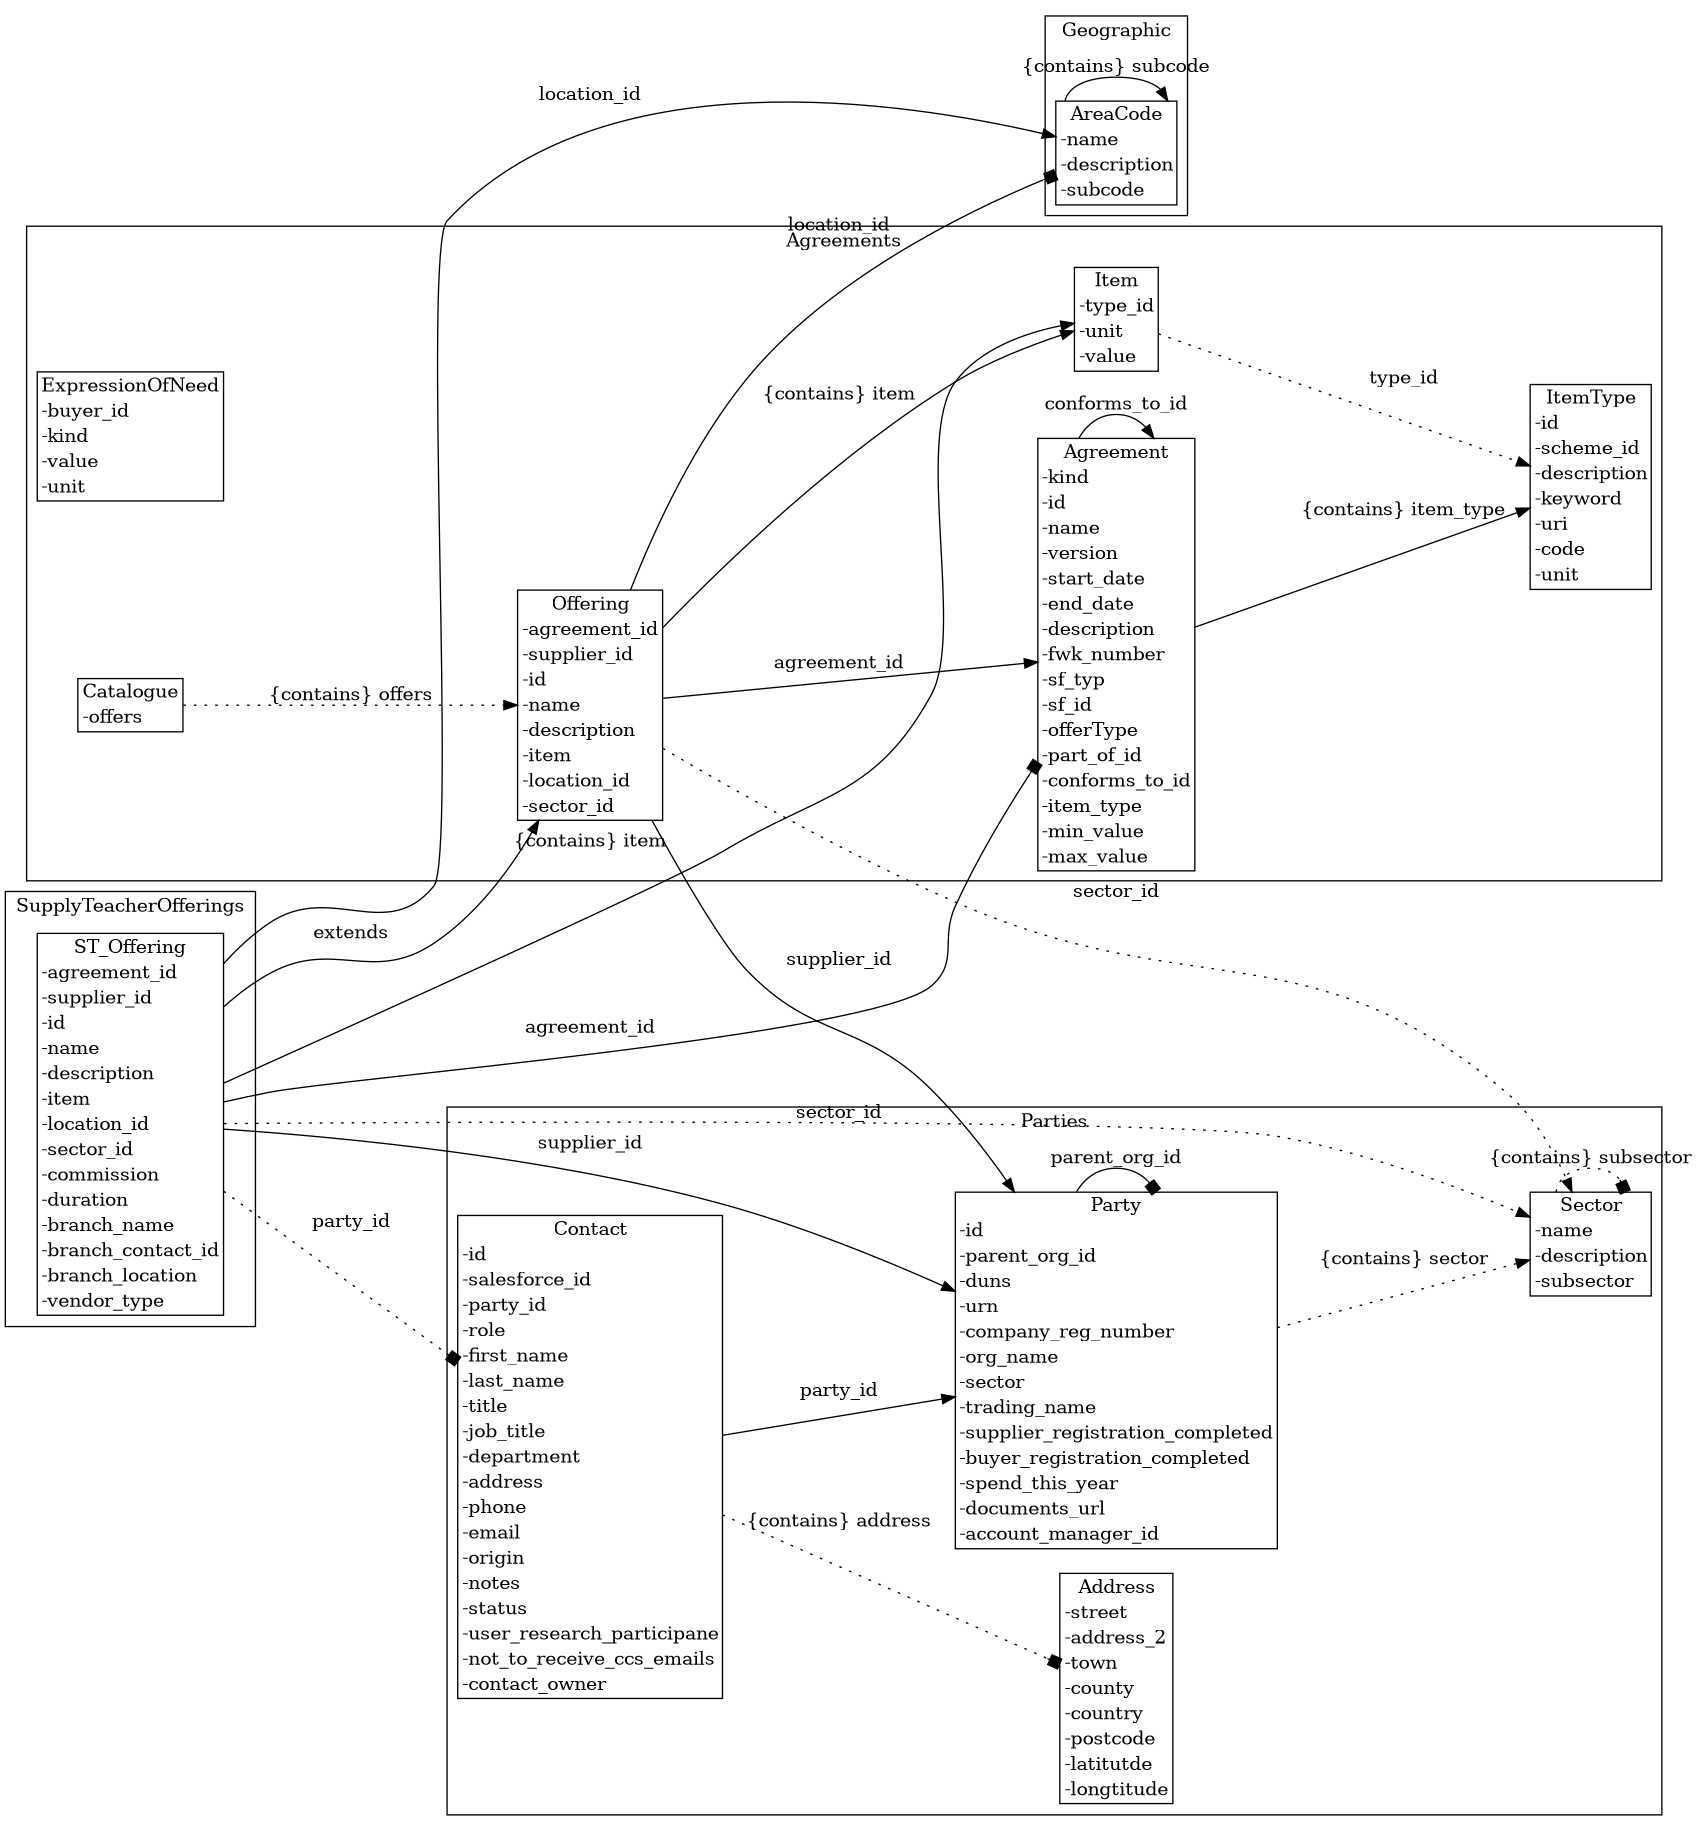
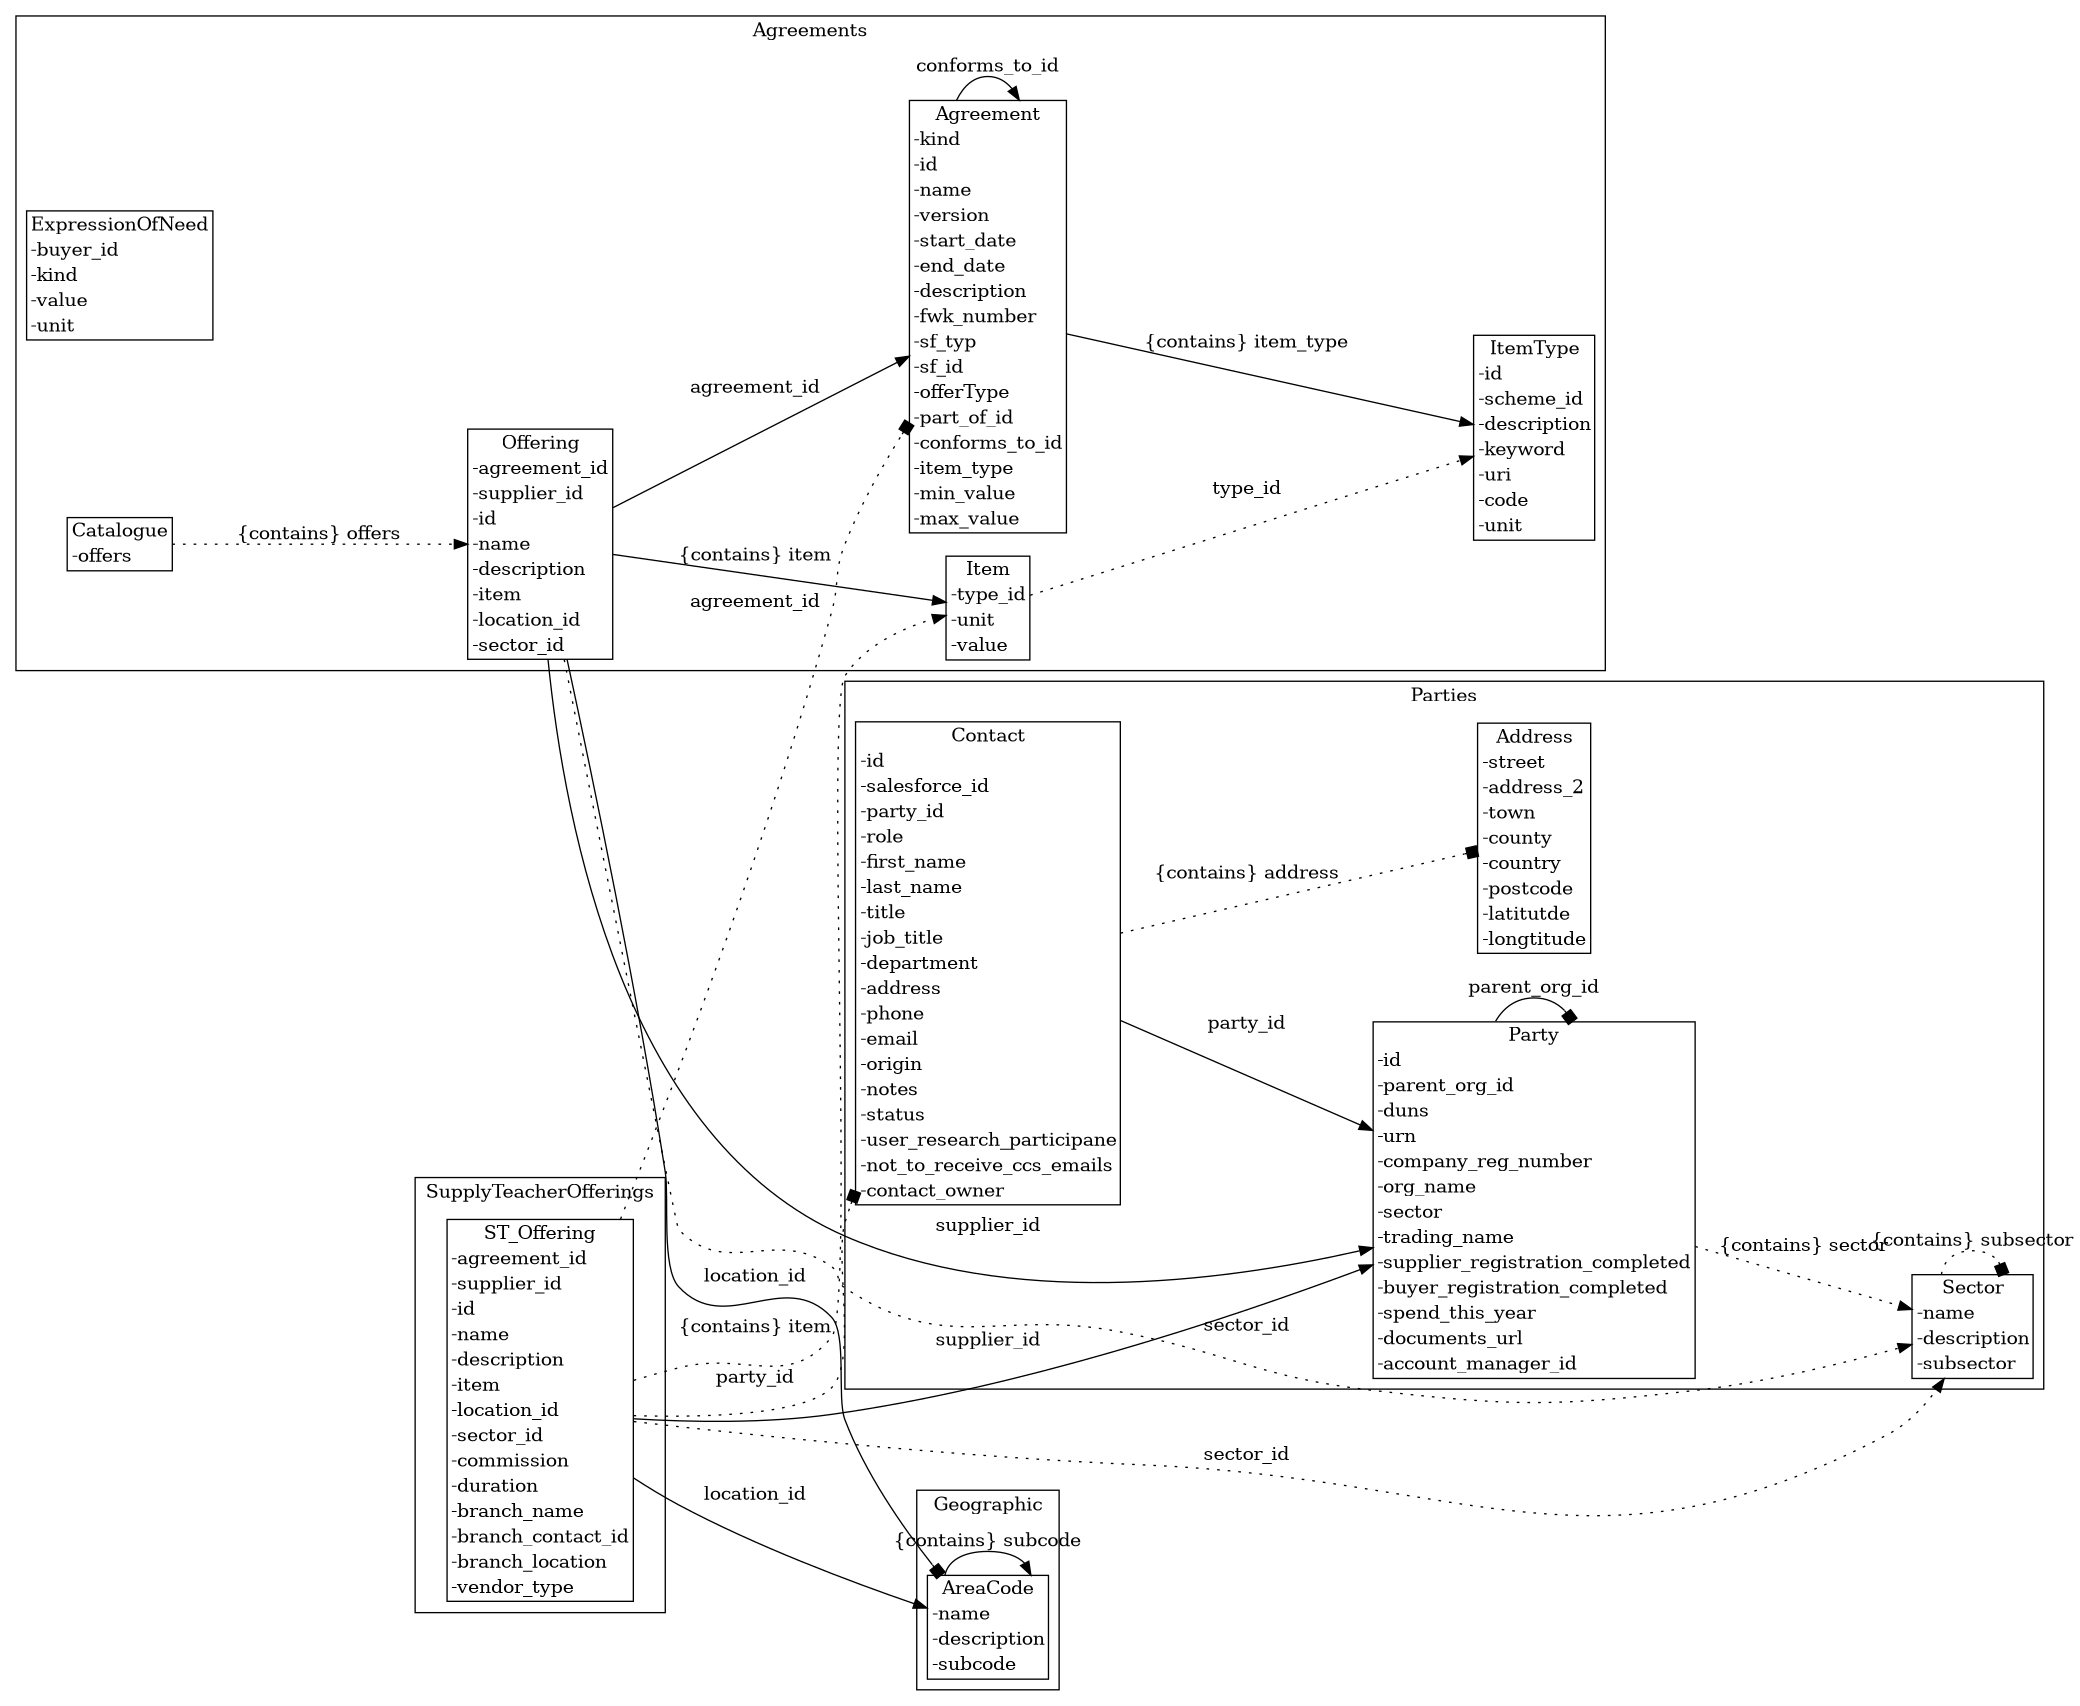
  strict digraph {
    fontname="DejaVu Serif"
    rankdir=LR
    node [fontname="DejaVu Serif" margin=0 shape=plaintext]
    edge [arrowhead=normal arrowtail=none fontname="DejaVu Serif" style=solid]
    n1 [label=<<table BORDER="1" CELLBORDER="0" CELLSPACING="0"><TH><TD>ItemType</TD></TH><TR><TD ALIGN="LEFT">-id</TD></TR><TR><TD ALIGN="LEFT">-scheme_id</TD></TR><TR><TD ALIGN="LEFT">-description</TD></TR><TR><TD ALIGN="LEFT">-keyword</TD></TR><TR><TD ALIGN="LEFT">-uri</TD></TR><TR><TD ALIGN="LEFT">-code</TD></TR><TR><TD ALIGN="LEFT">-unit</TD></TR></table>>]
    n2 [label=<<table BORDER="1" CELLBORDER="0" CELLSPACING="0"><TH><TD>ExpressionOfNeed</TD></TH><TR><TD ALIGN="LEFT">-buyer_id</TD></TR><TR><TD ALIGN="LEFT">-kind</TD></TR><TR><TD ALIGN="LEFT">-value</TD></TR><TR><TD ALIGN="LEFT">-unit</TD></TR></table>>]
    n3 [label=<<table BORDER="1" CELLBORDER="0" CELLSPACING="0"><TH><TD>Agreement</TD></TH><TR><TD ALIGN="LEFT">-kind</TD></TR><TR><TD ALIGN="LEFT">-id</TD></TR><TR><TD ALIGN="LEFT">-name</TD></TR><TR><TD ALIGN="LEFT">-version</TD></TR><TR><TD ALIGN="LEFT">-start_date</TD></TR><TR><TD ALIGN="LEFT">-end_date</TD></TR><TR><TD ALIGN="LEFT">-description</TD></TR><TR><TD ALIGN="LEFT">-fwk_number</TD></TR><TR><TD ALIGN="LEFT">-sf_typ</TD></TR><TR><TD ALIGN="LEFT">-sf_id</TD></TR><TR><TD ALIGN="LEFT">-offerType</TD></TR><TR><TD ALIGN="LEFT">-part_of_id</TD></TR><TR><TD ALIGN="LEFT">-conforms_to_id</TD></TR><TR><TD ALIGN="LEFT">-item_type</TD></TR><TR><TD ALIGN="LEFT">-min_value</TD></TR><TR><TD ALIGN="LEFT">-max_value</TD></TR></table>>]
    n4 [label=<<table BORDER="1" CELLBORDER="0" CELLSPACING="0"><TH><TD>Item</TD></TH><TR><TD ALIGN="LEFT">-type_id</TD></TR><TR><TD ALIGN="LEFT">-unit</TD></TR><TR><TD ALIGN="LEFT">-value</TD></TR></table>>]
    n5 [label=<<table BORDER="1" CELLBORDER="0" CELLSPACING="0"><TH><TD>Offering</TD></TH><TR><TD ALIGN="LEFT">-agreement_id</TD></TR><TR><TD ALIGN="LEFT">-supplier_id</TD></TR><TR><TD ALIGN="LEFT">-id</TD></TR><TR><TD ALIGN="LEFT">-name</TD></TR><TR><TD ALIGN="LEFT">-description</TD></TR><TR><TD ALIGN="LEFT">-item</TD></TR><TR><TD ALIGN="LEFT">-location_id</TD></TR><TR><TD ALIGN="LEFT">-sector_id</TD></TR></table>>]
    n6 [label=<<table BORDER="1" CELLBORDER="0" CELLSPACING="0"><TH><TD>Catalogue</TD></TH><TR><TD ALIGN="LEFT">-offers</TD></TR></table>>]
    n7 [label=<<table BORDER="1" CELLBORDER="0" CELLSPACING="0"><TH><TD>Sector</TD></TH><TR><TD ALIGN="LEFT">-name</TD></TR><TR><TD ALIGN="LEFT">-description</TD></TR><TR><TD ALIGN="LEFT">-subsector</TD></TR></table>>]
    n8 [label=<<table BORDER="1" CELLBORDER="0" CELLSPACING="0"><TH><TD>Party</TD></TH><TR><TD ALIGN="LEFT">-id</TD></TR><TR><TD ALIGN="LEFT">-parent_org_id</TD></TR><TR><TD ALIGN="LEFT">-duns</TD></TR><TR><TD ALIGN="LEFT">-urn</TD></TR><TR><TD ALIGN="LEFT">-company_reg_number</TD></TR><TR><TD ALIGN="LEFT">-org_name</TD></TR><TR><TD ALIGN="LEFT">-sector</TD></TR><TR><TD ALIGN="LEFT">-trading_name</TD></TR><TR><TD ALIGN="LEFT">-supplier_registration_completed</TD></TR><TR><TD ALIGN="LEFT">-buyer_registration_completed</TD></TR><TR><TD ALIGN="LEFT">-spend_this_year</TD></TR><TR><TD ALIGN="LEFT">-documents_url</TD></TR><TR><TD ALIGN="LEFT">-account_manager_id</TD></TR></table>>]
    n9 [label=<<table BORDER="1" CELLBORDER="0" CELLSPACING="0"><TH><TD>Address</TD></TH><TR><TD ALIGN="LEFT">-street</TD></TR><TR><TD ALIGN="LEFT">-address_2</TD></TR><TR><TD ALIGN="LEFT">-town</TD></TR><TR><TD ALIGN="LEFT">-county</TD></TR><TR><TD ALIGN="LEFT">-country</TD></TR><TR><TD ALIGN="LEFT">-postcode</TD></TR><TR><TD ALIGN="LEFT">-latitutde</TD></TR><TR><TD ALIGN="LEFT">-longtitude</TD></TR></table>>]
    n10 [label=<<table BORDER="1" CELLBORDER="0" CELLSPACING="0"><TH><TD>Contact</TD></TH><TR><TD ALIGN="LEFT">-id</TD></TR><TR><TD ALIGN="LEFT">-salesforce_id</TD></TR><TR><TD ALIGN="LEFT">-party_id</TD></TR><TR><TD ALIGN="LEFT">-role</TD></TR><TR><TD ALIGN="LEFT">-first_name</TD></TR><TR><TD ALIGN="LEFT">-last_name</TD></TR><TR><TD ALIGN="LEFT">-title</TD></TR><TR><TD ALIGN="LEFT">-job_title</TD></TR><TR><TD ALIGN="LEFT">-department</TD></TR><TR><TD ALIGN="LEFT">-address</TD></TR><TR><TD ALIGN="LEFT">-phone</TD></TR><TR><TD ALIGN="LEFT">-email</TD></TR><TR><TD ALIGN="LEFT">-origin</TD></TR><TR><TD ALIGN="LEFT">-notes</TD></TR><TR><TD ALIGN="LEFT">-status</TD></TR><TR><TD ALIGN="LEFT">-user_research_participane</TD></TR><TR><TD ALIGN="LEFT">-not_to_receive_ccs_emails</TD></TR><TR><TD ALIGN="LEFT">-contact_owner</TD></TR></table>>]
    n11 [label=<<table BORDER="1" CELLBORDER="0" CELLSPACING="0"><TH><TD>AreaCode</TD></TH><TR><TD ALIGN="LEFT">-name</TD></TR><TR><TD ALIGN="LEFT">-description</TD></TR><TR><TD ALIGN="LEFT">-subcode</TD></TR></table>>]
    n12 [label=<<table BORDER="1" CELLBORDER="0" CELLSPACING="0"><TH><TD>ST_Offering</TD></TH><TR><TD ALIGN="LEFT">-agreement_id</TD></TR><TR><TD ALIGN="LEFT">-supplier_id</TD></TR><TR><TD ALIGN="LEFT">-id</TD></TR><TR><TD ALIGN="LEFT">-name</TD></TR><TR><TD ALIGN="LEFT">-description</TD></TR><TR><TD ALIGN="LEFT">-item</TD></TR><TR><TD ALIGN="LEFT">-location_id</TD></TR><TR><TD ALIGN="LEFT">-sector_id</TD></TR><TR><TD ALIGN="LEFT">-commission</TD></TR><TR><TD ALIGN="LEFT">-duration</TD></TR><TR><TD ALIGN="LEFT">-branch_name</TD></TR><TR><TD ALIGN="LEFT">-branch_contact_id</TD></TR><TR><TD ALIGN="LEFT">-branch_location</TD></TR><TR><TD ALIGN="LEFT">-vendor_type</TD></TR></table>>]
    subgraph cluster_1 {
      label=Agreements
      n1
      n2
      n3
      n4
      n5
      n6
    }
    subgraph cluster_2 {
      label=Parties
      n7
      n8
      n9
      n10
    }
    subgraph cluster_3 {
      label=Geographic
      n11
    }
    subgraph cluster_4 {
      label=SupplyTeacherOfferings
      n12
    }
    n3 -> n1 [arrowtail=diamond label="{contains} item_type"]
    n3 -> n3 [label=conforms_to_id]
    n4 -> n1 [label=type_id style=dotted]
    n5 -> n3 [label=agreement_id]
    n5 -> n4 [arrowtail=diamond label="{contains} item"]
    n5 -> n7 [label=sector_id style=dotted]
    n5 -> n8 [label=supplier_id]
    n5 -> n11 [arrowhead=box label=location_id]
    n6 -> n5 [arrowtail=diamond label="{contains} offers" style=dotted]
    n7 -> n7 [arrowhead=box arrowtail=diamond label="{contains} subsector" style=dotted]
    n8 -> n7 [arrowtail=diamond label="{contains} sector" style=dotted]
    n8 -> n8 [arrowhead=box label=parent_org_id]
    n10 -> n8 [label=party_id]
    n10 -> n9 [arrowhead=box arrowtail=diamond label="{contains} address" style=dotted]
    n11 -> n11 [arrowtail=diamond label="{contains} subcode"]
-   n12 -> n3 [arrowhead=box label=agreement_id]
-   n12 -> n4 [arrowtail=diamond label="{contains} item"]
-   n12 -> n5 [arrowtail=normal label=extends]
+   n12 -> n3 [arrowhead=box label=agreement_id style=dotted]
+   n12 -> n4 [arrowtail=diamond label="{contains} item" style=dotted]
    n12 -> n7 [label=sector_id style=dotted]
    n12 -> n8 [label=supplier_id]
    n12 -> n10 [arrowhead=box label=party_id style=dotted]
    n12 -> n11 [label=location_id]
  }
